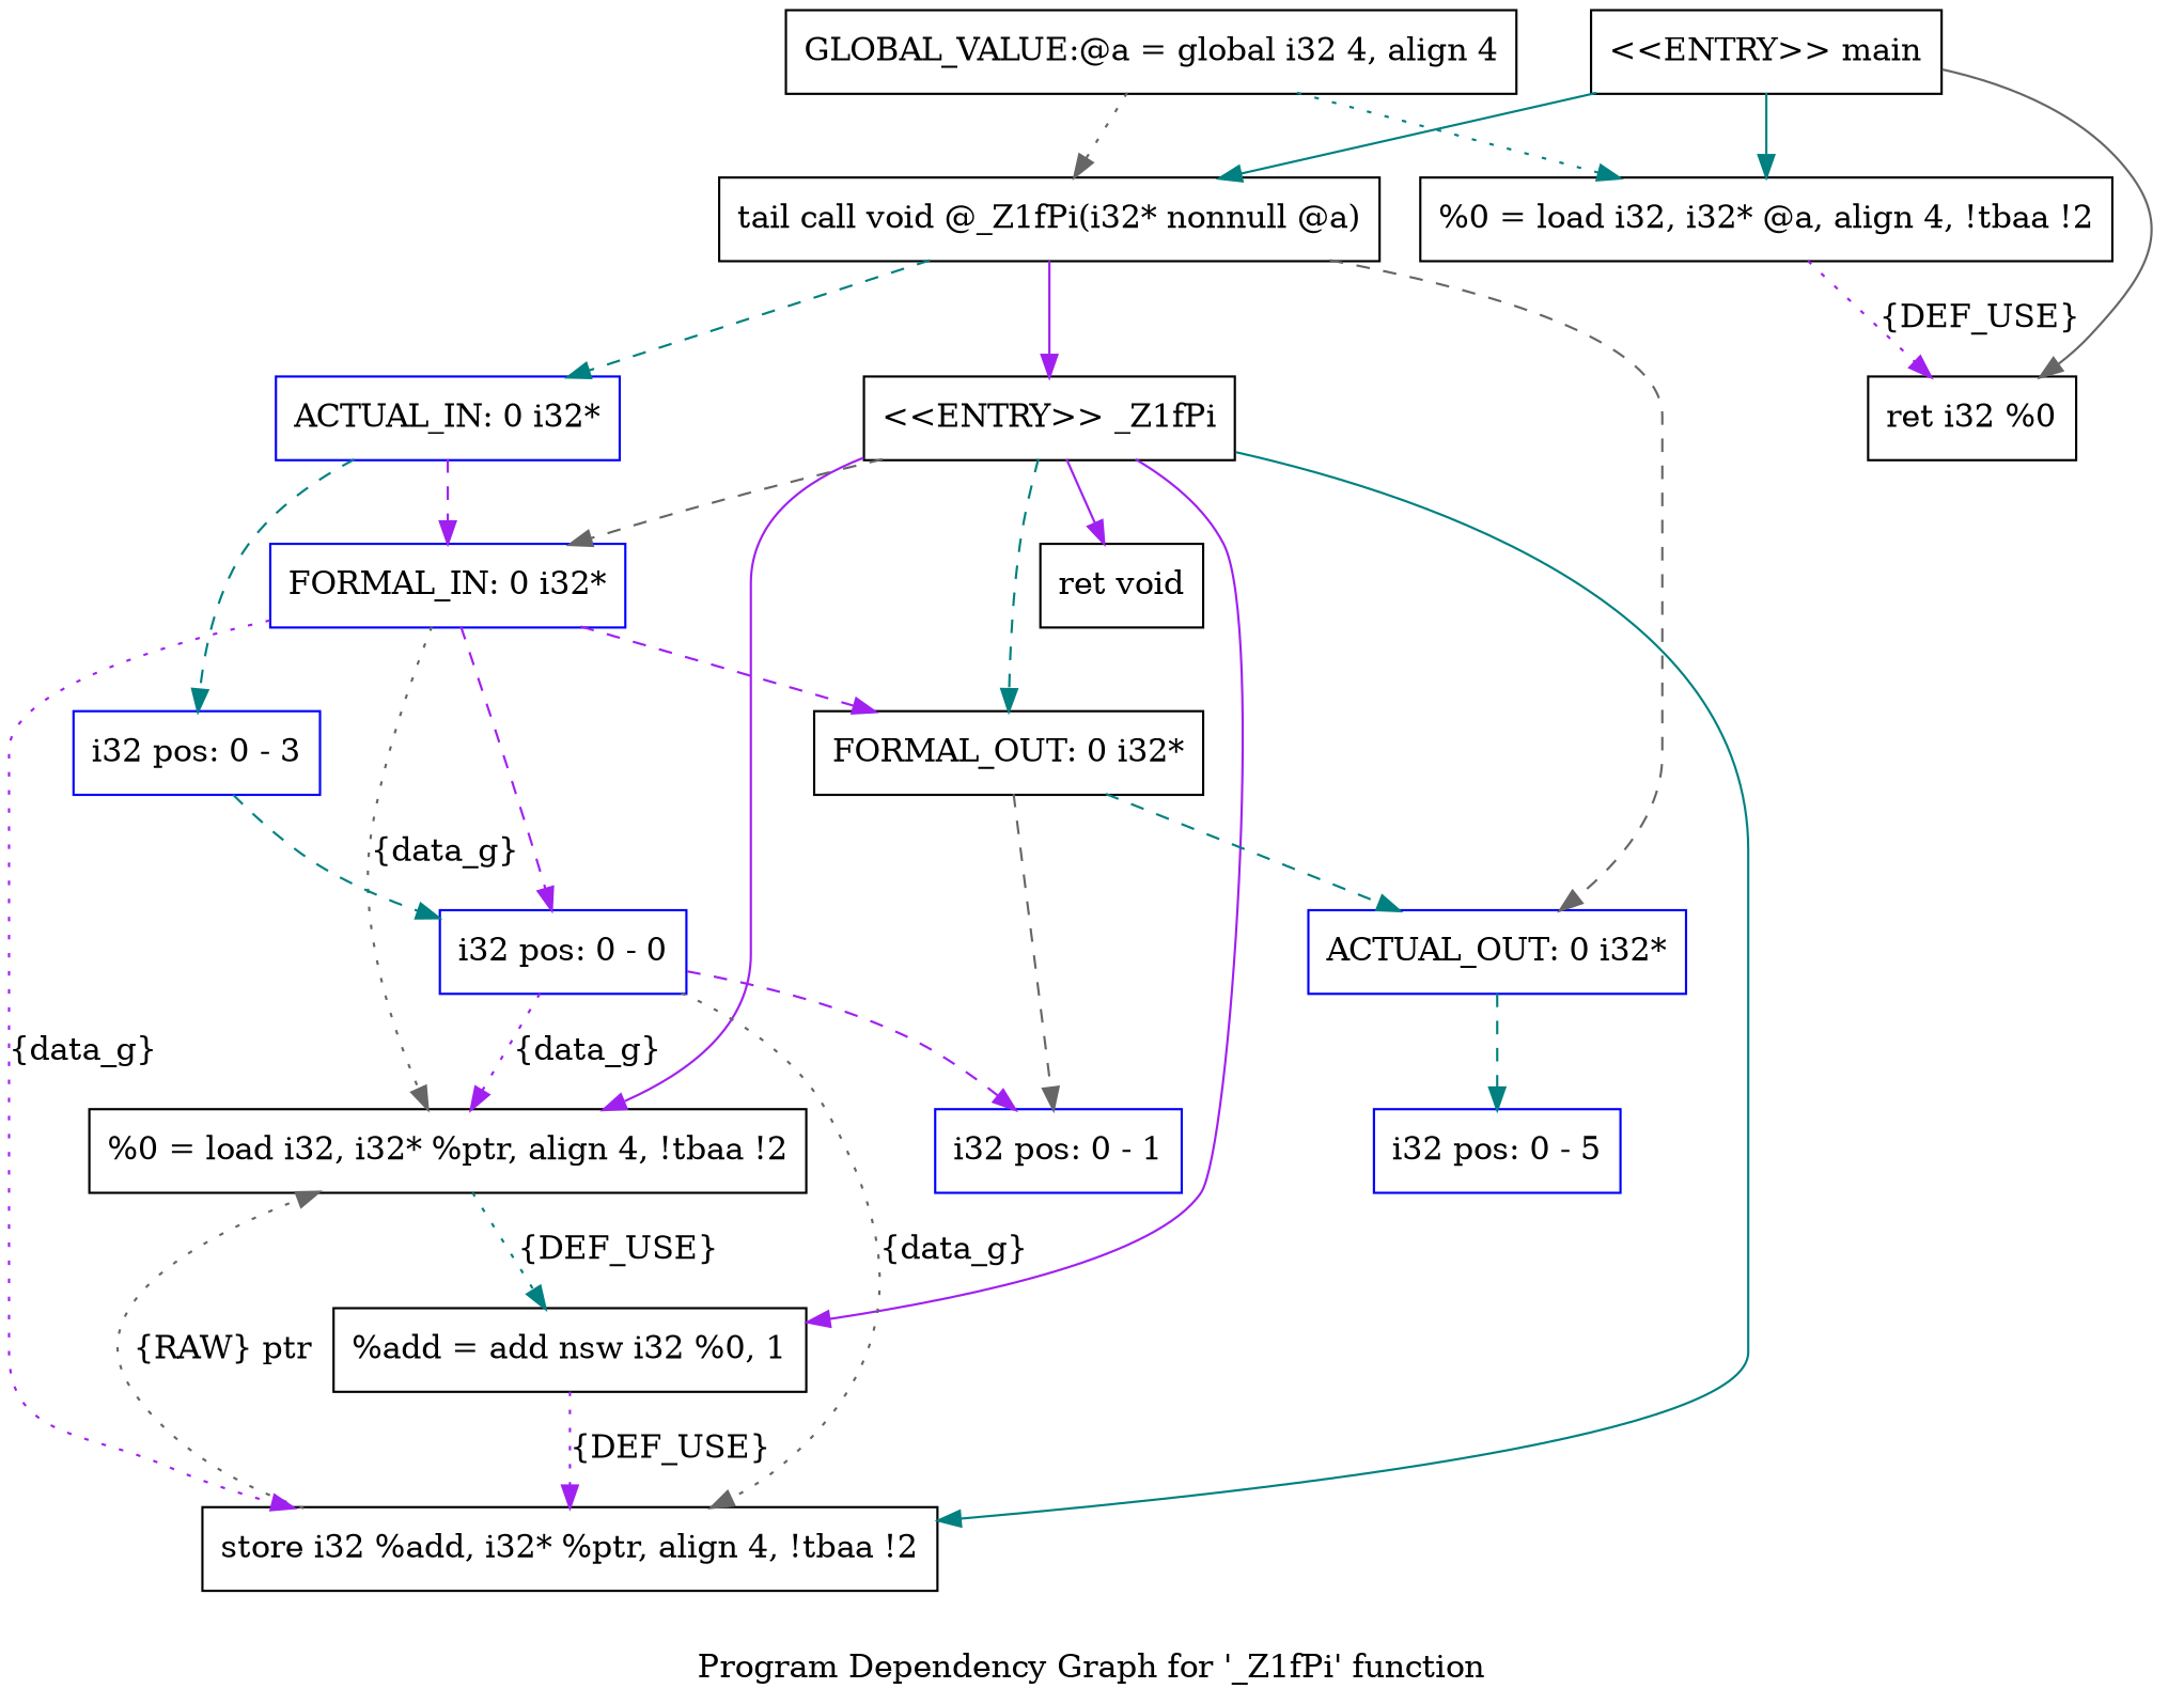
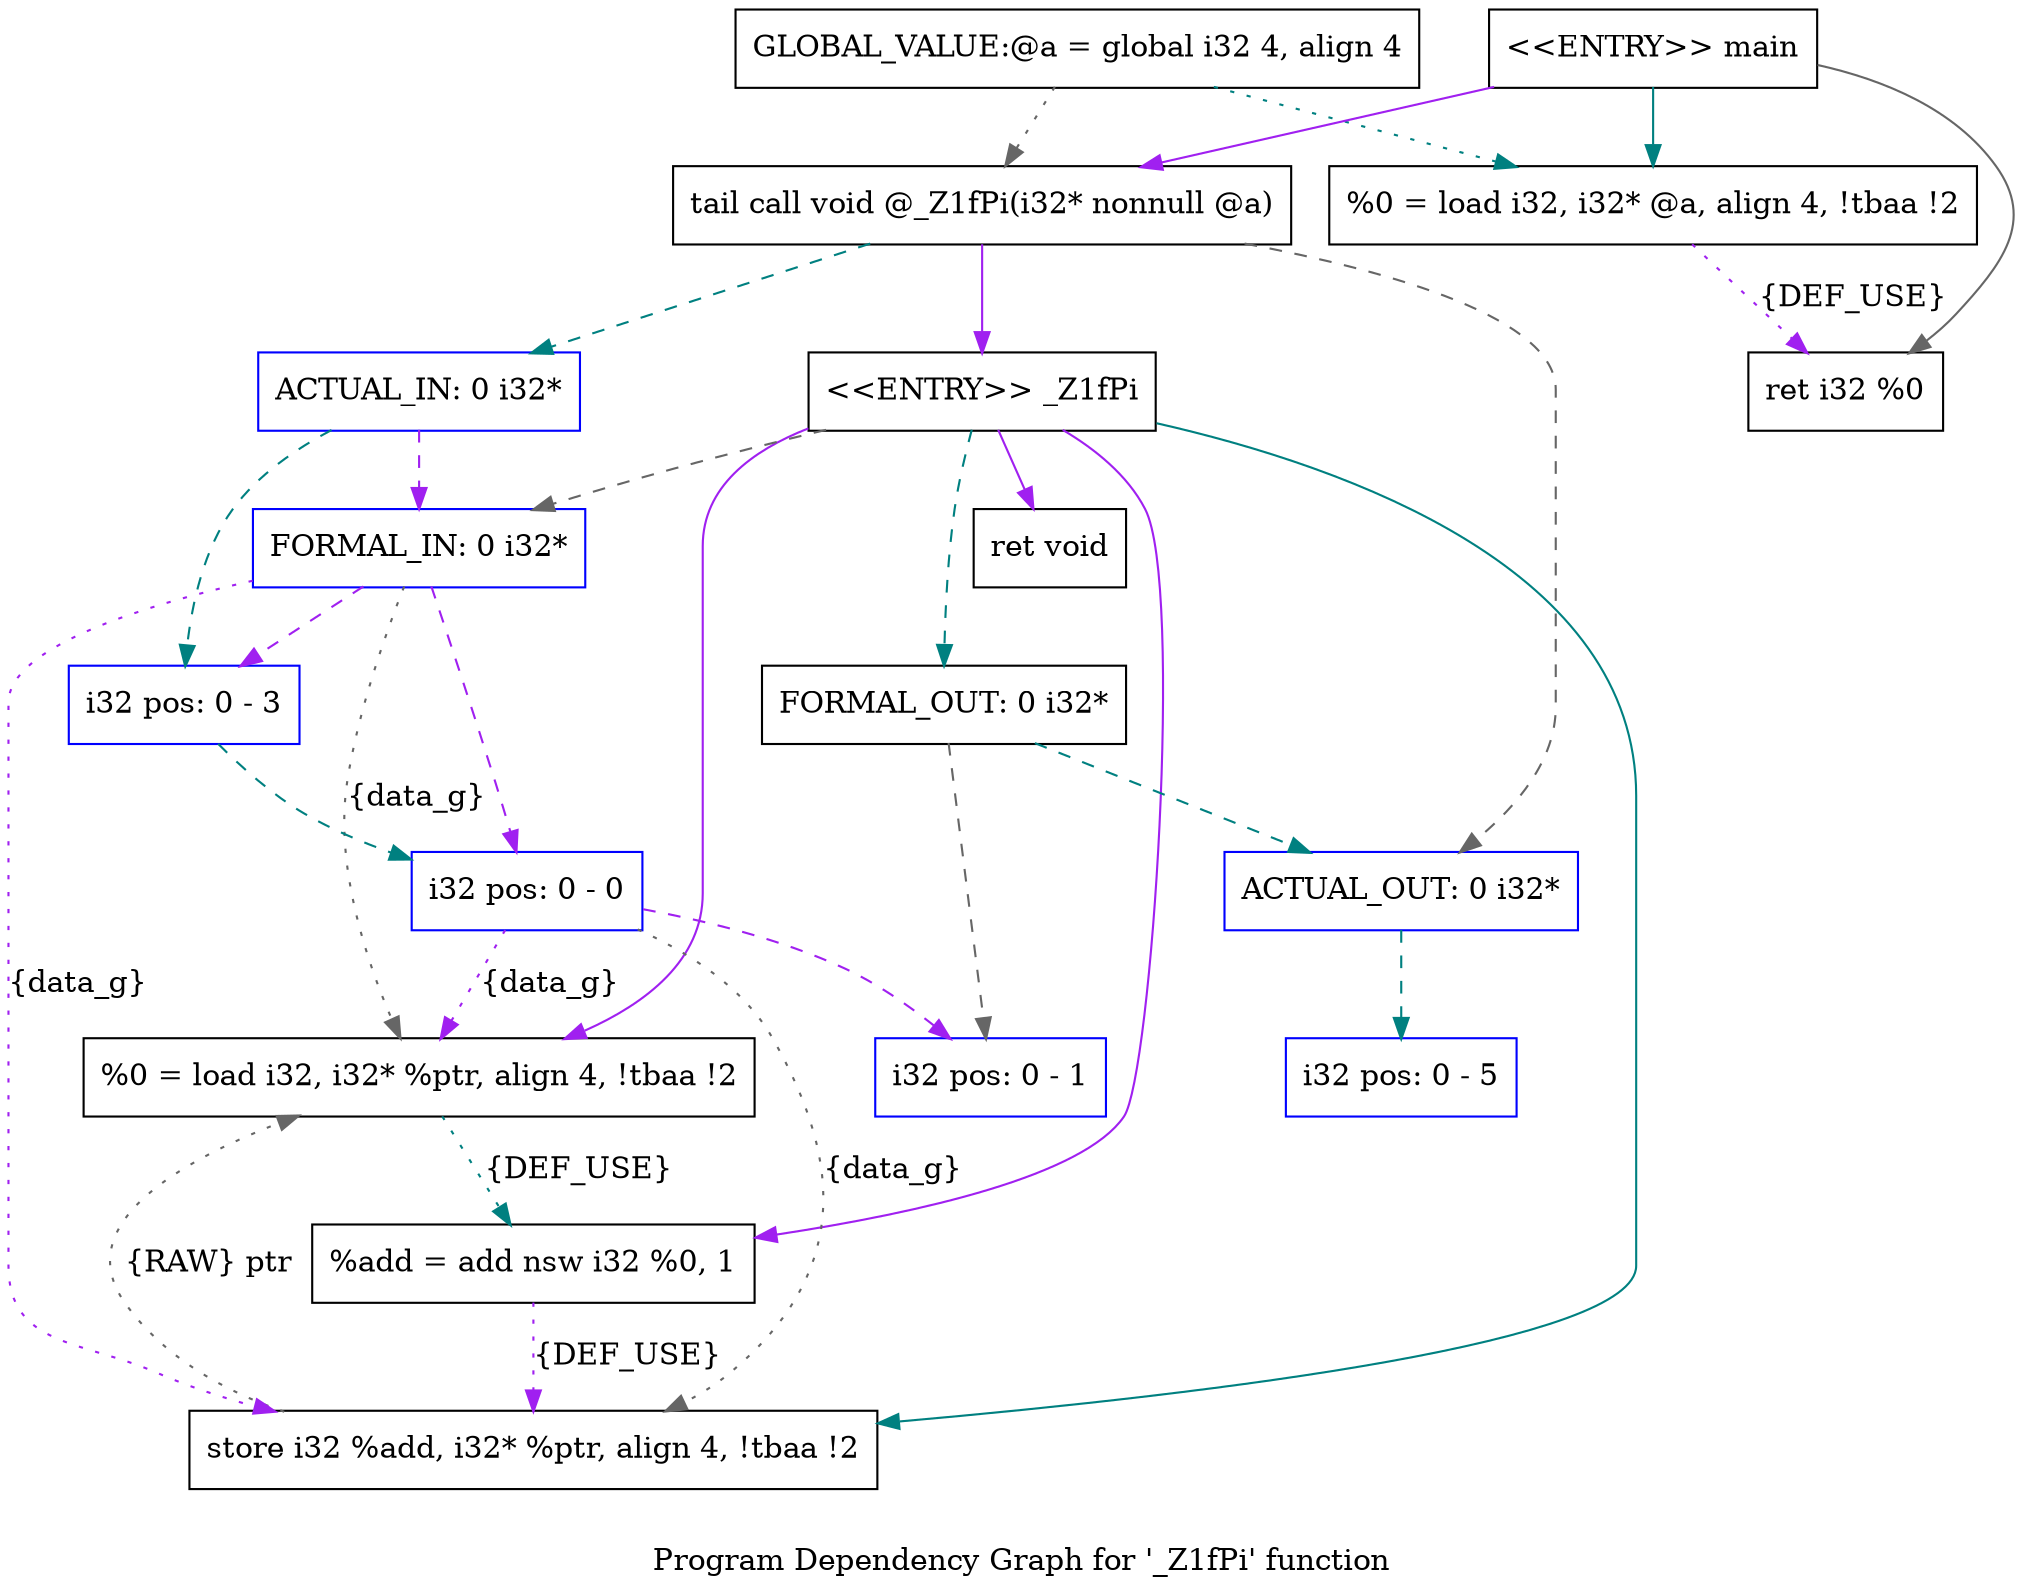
  digraph {
    label="Program Dependency Graph for '_Z1fPi' function"
    splines=true
    node [shape=record]
    edge [color=purple style=dashed]
    n1 [label="{GLOBAL_VALUE:@a = global i32 4, align 4}"]
    n2 [label="{  %0 = load i32, i32* @a, align 4, !tbaa !2}"]
    n3 [label="{  tail call void @_Z1fPi(i32* nonnull @a)}"]
    n4 [label="{  ret i32 %0}"]
    n5 [label="{\<\<ENTRY\>\> _Z1fPi}"]
    n6 [color=blue label="{ACTUAL_IN: 0 i32*}"]
    n7 [color=blue label="{ACTUAL_OUT: 0 i32*}"]
    n8 [label="{  %0 = load i32, i32* %ptr, align 4, !tbaa !2}"]
    n9 [label="{  %add = add nsw i32 %0, 1}"]
    n10 [label="{  store i32 %add, i32* %ptr, align 4, !tbaa !2}"]
    n11 [label="{  ret void}"]
    n12 [color=blue label="{FORMAL_IN: 0 i32*}"]
    n13 [color=black label="{FORMAL_OUT: 0 i32*}"]
    n14 [color=blue label="{i32 pos: 0 - 3}"]
    n15 [color=blue label="{i32 pos: 0 - 5}"]
    n16 [color=blue label="{i32 pos: 0 - 0}"]
    n17 [color=blue label="{i32 pos: 0 - 1}"]
    n18 [label="{\<\<ENTRY\>\> main}"]
    n1 -> n2 [color=teal style=dotted]
    n1 -> n3 [color=gray40 style=dotted]
    n2 -> n4 [label="{DEF_USE}" style=dotted]
    n3 -> n5 [style=""]
    n3 -> n6 [color=teal]
    n3 -> n7 [color=gray40]
    n5 -> n8 [style=""]
    n5 -> n9 [style=""]
    n5 -> n10 [color=teal style=""]
    n5 -> n11 [style=""]
    n5 -> n12 [color=gray40]
    n5 -> n13 [color=teal]
    n6 -> n12
    n6 -> n14 [color=teal]
    n7 -> n15 [color=teal]
    n8 -> n9 [color=teal label="{DEF_USE}" style=dotted]
    n9 -> n10 [label="{DEF_USE}" style=dotted]
    n10 -> n8 [color=gray40 label="{RAW} ptr" style=dotted]
    n12 -> n8 [color=gray40 label="{data_g}" style=dotted]
    n12 -> n10 [label="{data_g}" style=dotted]
-   n12 -> n13
+   n12 -> n14
    n12 -> n16
    n13 -> n7 [color=teal]
    n13 -> n17 [color=gray40]
    n14 -> n16 [color=teal]
    n16 -> n8 [label="{data_g}" style=dotted]
    n16 -> n10 [color=gray40 label="{data_g}" style=dotted]
    n16 -> n17
    n18 -> n2 [color=teal style=""]
-   n18 -> n3 [color=teal style=""]
+   n18 -> n3 [style=""]
    n18 -> n4 [color=gray40 style=""]
  }
